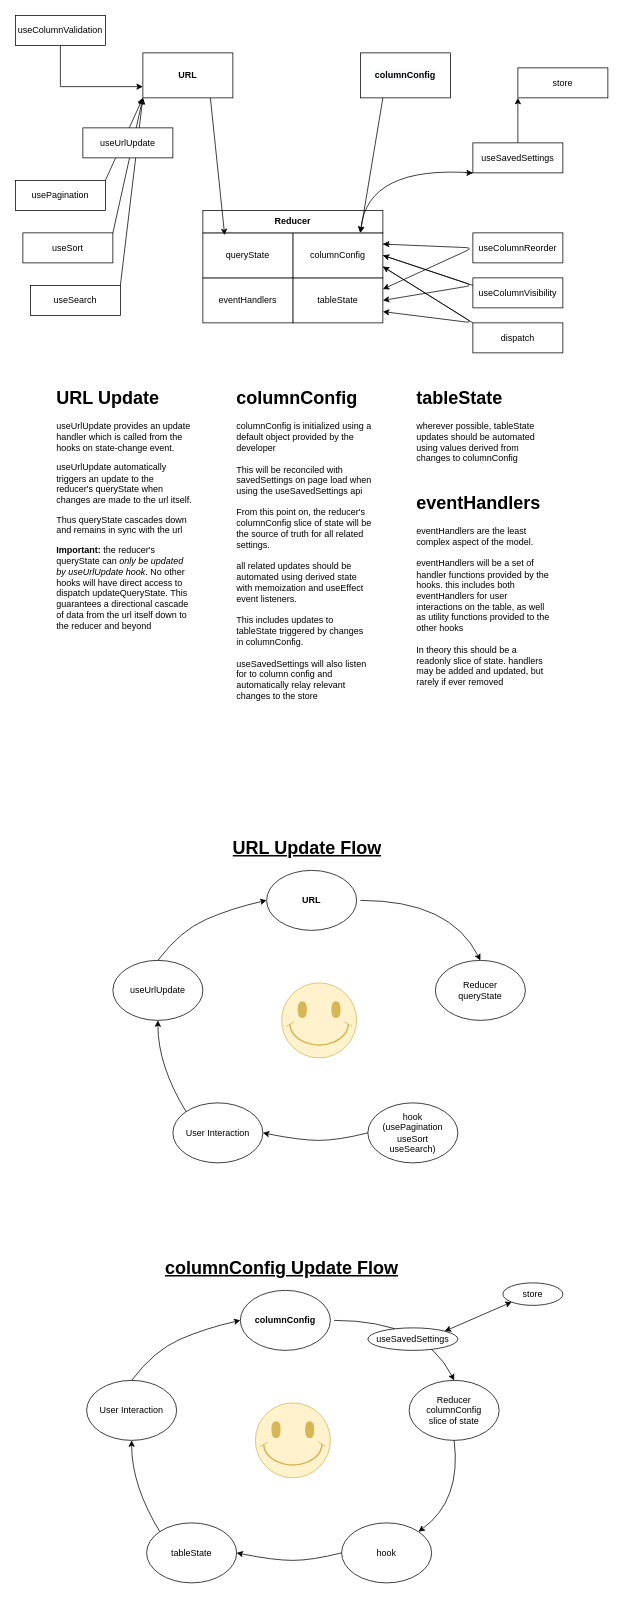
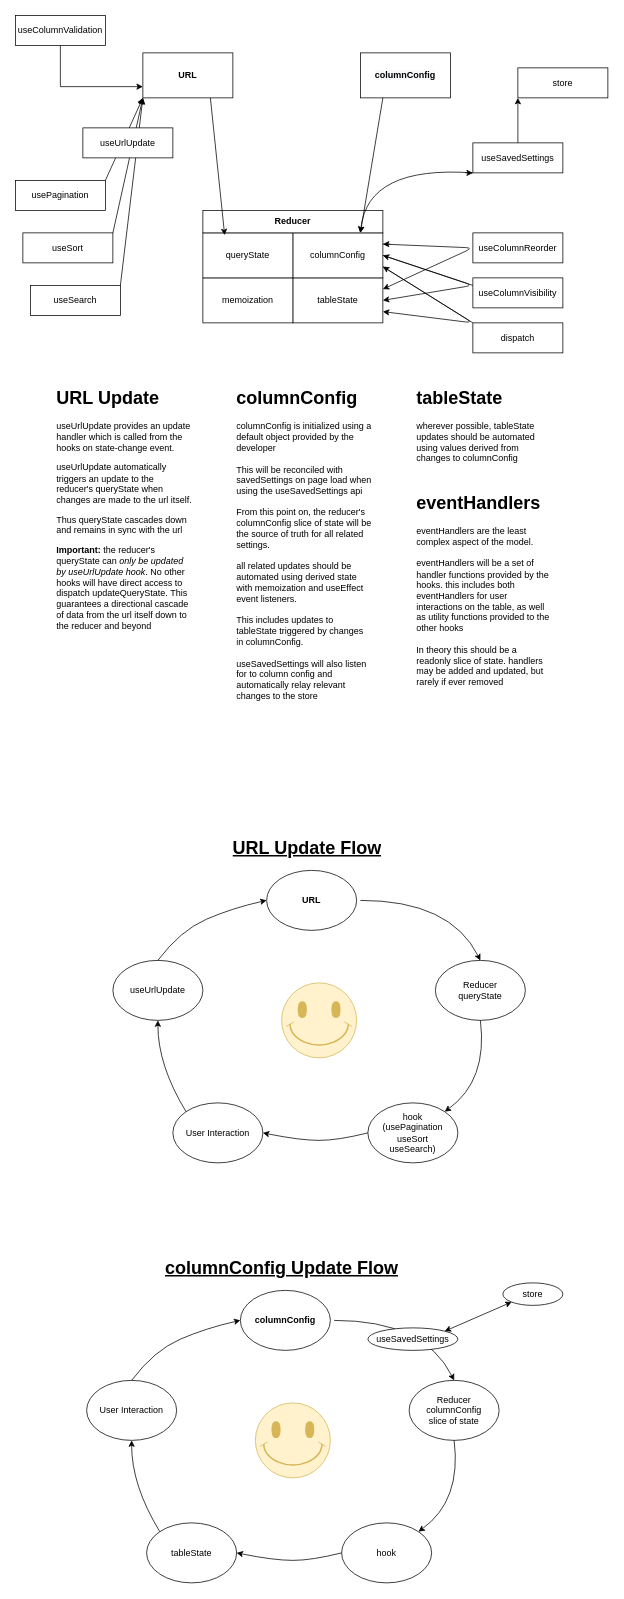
  <mxCell id="0" />
  <mxCell id="1" parent="0" />
  <mxCell id="2" value="tableState" style="rounded=0;whiteSpace=wrap;html=1;" vertex="1" parent="1"><mxGeometry x="390" y="370" width="120" height="60" as="geometry" /></mxCell>
- <mxCell id="3" value="eventHandlers" style="rounded=0;whiteSpace=wrap;html=1;" vertex="1" parent="1"><mxGeometry x="270" y="370" width="120" height="60" as="geometry" /></mxCell>
+ <mxCell id="3" value="memoization" style="rounded=0;whiteSpace=wrap;html=1;" vertex="1" parent="1"><mxGeometry x="270" y="370" width="120" height="60" as="geometry" /></mxCell>
  <mxCell id="4" value="columnConfig" style="rounded=0;whiteSpace=wrap;html=1;" vertex="1" parent="1"><mxGeometry x="390" y="310" width="120" height="60" as="geometry" /></mxCell>
  <mxCell id="5" value="queryState" style="rounded=0;whiteSpace=wrap;html=1;" vertex="1" parent="1"><mxGeometry x="270" y="310" width="120" height="60" as="geometry" /></mxCell>
  <mxCell id="6" value="&lt;b&gt;Reducer&lt;/b&gt;" style="rounded=0;whiteSpace=wrap;html=1;" vertex="1" parent="1"><mxGeometry x="270" y="280" width="240" height="30" as="geometry" /></mxCell>
  <mxCell id="7" value="&lt;b&gt;URL&lt;/b&gt;" style="rounded=0;whiteSpace=wrap;html=1;" vertex="1" parent="1"><mxGeometry x="190" y="70" width="120" height="60" as="geometry" /></mxCell>
  <mxCell id="8" value="&lt;b style=&quot;color: rgb(0 , 0 , 0) ; font-family: &amp;#34;helvetica&amp;#34; ; font-size: 12px ; font-style: normal ; letter-spacing: normal ; text-align: center ; text-indent: 0px ; text-transform: none ; word-spacing: 0px ; background-color: rgb(248 , 249 , 250)&quot;&gt;columnConfig&lt;br&gt;&lt;/b&gt;" style="rounded=0;whiteSpace=wrap;html=1;" vertex="1" parent="1"><mxGeometry x="480" y="70" width="120" height="60" as="geometry" /></mxCell>
  <mxCell id="9" value="usePagination" style="rounded=0;whiteSpace=wrap;html=1;" vertex="1" parent="1"><mxGeometry x="20" y="240" width="120" height="40" as="geometry" /></mxCell>
  <mxCell id="10" value="useSort" style="rounded=0;whiteSpace=wrap;html=1;" vertex="1" parent="1"><mxGeometry x="30" y="310" width="120" height="40" as="geometry" /></mxCell>
  <mxCell id="11" value="useSearch" style="rounded=0;whiteSpace=wrap;html=1;" vertex="1" parent="1"><mxGeometry x="40" y="380" width="120" height="40" as="geometry" /></mxCell>
  <mxCell id="12" value="" style="endArrow=classic;html=1;exitX=0.75;exitY=1;exitDx=0;exitDy=0;entryX=0.121;entryY=1.1;entryDx=0;entryDy=0;entryPerimeter=0;" edge="1" parent="1" source="7" target="6"><mxGeometry width="50" height="50" relative="1" as="geometry"><mxPoint x="390" y="410" as="sourcePoint" /><mxPoint x="440" y="360" as="targetPoint" /></mxGeometry></mxCell>
  <mxCell id="13" value="" style="endArrow=classic;html=1;exitX=1;exitY=0;exitDx=0;exitDy=0;" edge="1" parent="1" source="11"><mxGeometry width="50" height="50" relative="1" as="geometry"><mxPoint x="150" y="390" as="sourcePoint" /><mxPoint x="190" y="130" as="targetPoint" /></mxGeometry></mxCell>
  <mxCell id="14" value="" style="endArrow=classic;html=1;" edge="1" parent="1"><mxGeometry width="50" height="50" relative="1" as="geometry"><mxPoint x="150" y="310" as="sourcePoint" /><mxPoint x="190" y="130" as="targetPoint" /></mxGeometry></mxCell>
  <mxCell id="15" value="" style="endArrow=classic;html=1;entryX=0;entryY=1;entryDx=0;entryDy=0;exitX=1;exitY=0;exitDx=0;exitDy=0;" edge="1" parent="1" source="9" target="7"><mxGeometry width="50" height="50" relative="1" as="geometry"><mxPoint x="150" y="240" as="sourcePoint" /><mxPoint x="200" y="190" as="targetPoint" /></mxGeometry></mxCell>
  <mxCell id="16" style="edgeStyle=orthogonalEdgeStyle;rounded=0;orthogonalLoop=1;jettySize=auto;html=1;exitX=0.5;exitY=0;exitDx=0;exitDy=0;entryX=0;entryY=1;entryDx=0;entryDy=0;" edge="1" parent="1" source="17" target="20"><mxGeometry relative="1" as="geometry" /></mxCell>
  <mxCell id="17" value="useSavedSettings" style="whiteSpace=wrap;html=1;" vertex="1" parent="1"><mxGeometry x="630" y="190" width="120" height="40" as="geometry" /></mxCell>
  <mxCell id="18" value="" style="endArrow=classic;html=1;exitX=0.25;exitY=1;exitDx=0;exitDy=0;entryX=0.75;entryY=0;entryDx=0;entryDy=0;" edge="1" parent="1" source="8" target="4"><mxGeometry width="50" height="50" relative="1" as="geometry"><mxPoint x="390" y="410" as="sourcePoint" /><mxPoint x="440" y="360" as="targetPoint" /></mxGeometry></mxCell>
  <mxCell id="19" value="" style="curved=1;endArrow=classic;html=1;exitX=0;exitY=1;exitDx=0;exitDy=0;" edge="1" parent="1" source="17"><mxGeometry width="50" height="50" relative="1" as="geometry"><mxPoint x="390" y="410" as="sourcePoint" /><mxPoint x="480" y="310" as="targetPoint" /><Array as="points"><mxPoint x="490" y="220" /></Array></mxGeometry></mxCell>
  <mxCell id="20" value="store" style="rounded=0;whiteSpace=wrap;html=1;" vertex="1" parent="1"><mxGeometry x="690" y="90" width="120" height="40" as="geometry" /></mxCell>
  <mxCell id="21" value="dispatch" style="rounded=0;whiteSpace=wrap;html=1;" vertex="1" parent="1"><mxGeometry x="630" y="430" width="120" height="40" as="geometry" /></mxCell>
  <mxCell id="22" value="useColumnVisibility" style="rounded=0;whiteSpace=wrap;html=1;" vertex="1" parent="1"><mxGeometry x="630" y="370" width="120" height="40" as="geometry" /></mxCell>
  <mxCell id="23" value="useColumnReorder" style="rounded=0;whiteSpace=wrap;html=1;" vertex="1" parent="1"><mxGeometry x="630" y="310" width="120" height="40" as="geometry" /></mxCell>
  <mxCell id="24" style="edgeStyle=orthogonalEdgeStyle;rounded=0;orthogonalLoop=1;jettySize=auto;html=1;exitX=0.5;exitY=1;exitDx=0;exitDy=0;entryX=0;entryY=0.75;entryDx=0;entryDy=0;" edge="1" parent="1" source="25" target="7"><mxGeometry relative="1" as="geometry" /></mxCell>
  <mxCell id="25" value="useColumnValidation" style="rounded=0;whiteSpace=wrap;html=1;" vertex="1" parent="1"><mxGeometry x="20" y="20" width="120" height="40" as="geometry" /></mxCell>
  <mxCell id="26" value="" style="endArrow=classic;html=1;" edge="1" parent="1"><mxGeometry width="50" height="50" relative="1" as="geometry"><mxPoint x="620" y="230" as="sourcePoint" /><mxPoint x="630" y="230" as="targetPoint" /></mxGeometry></mxCell>
  <mxCell id="27" value="" style="endArrow=classic;html=1;entryX=1;entryY=0.25;entryDx=0;entryDy=0;exitX=1;exitY=0.25;exitDx=0;exitDy=0;" edge="1" parent="1" source="4" target="2"><mxGeometry width="50" height="50" relative="1" as="geometry"><mxPoint x="390" y="410" as="sourcePoint" /><mxPoint x="440" y="360" as="targetPoint" /><Array as="points"><mxPoint x="630" y="330" /></Array></mxGeometry></mxCell>
  <mxCell id="28" value="" style="endArrow=classic;html=1;exitX=1;exitY=0.5;exitDx=0;exitDy=0;entryX=1;entryY=0.5;entryDx=0;entryDy=0;" edge="1" parent="1" source="4" target="2"><mxGeometry width="50" height="50" relative="1" as="geometry"><mxPoint x="390" y="410" as="sourcePoint" /><mxPoint x="440" y="360" as="targetPoint" /><Array as="points"><mxPoint x="630" y="380" /></Array></mxGeometry></mxCell>
  <mxCell id="29" value="" style="endArrow=classic;html=1;exitX=1;exitY=0.75;exitDx=0;exitDy=0;entryX=1;entryY=0.75;entryDx=0;entryDy=0;" edge="1" parent="1" source="4" target="2"><mxGeometry width="50" height="50" relative="1" as="geometry"><mxPoint x="510" y="360" as="sourcePoint" /><mxPoint x="440" y="360" as="targetPoint" /><Array as="points"><mxPoint x="630" y="430" /></Array></mxGeometry></mxCell>
  <mxCell id="30" value="&lt;h1&gt;URL Update&lt;/h1&gt;&lt;p&gt;useUrlUpdate provides an update handler which is called from the hooks on state-change event.&lt;/p&gt;&lt;p&gt;useUrlUpdate automatically triggers an update to the reducer's queryState when changes are made to the url itself.&lt;/p&gt;&lt;p&gt;Thus queryState cascades down and remains in sync with the url&lt;/p&gt;&lt;p&gt;&lt;b&gt;Important: &lt;/b&gt;the reducer's queryState can &lt;i&gt;only be updated by useUrlUpdate hook&lt;/i&gt;. No other hooks will have direct access to dispatch updateQueryState. This guarantees a directional cascade of data from the url itself down to the reducer and beyond&lt;/p&gt;" style="text;html=1;strokeColor=none;fillColor=none;spacing=5;spacingTop=-20;whiteSpace=wrap;overflow=hidden;rounded=0;" vertex="1" parent="1"><mxGeometry x="70" y="510" width="190" height="340" as="geometry" /></mxCell>
  <mxCell id="31" value="useUrlUpdate" style="rounded=0;whiteSpace=wrap;html=1;" vertex="1" parent="1"><mxGeometry x="110" y="170" width="120" height="40" as="geometry" /></mxCell>
  <mxCell id="32" value="&lt;h1&gt;columnConfig&lt;/h1&gt;&lt;div&gt;columnConfig is initialized using a default object provided by the developer&lt;/div&gt;&lt;div&gt;&lt;br&gt;&lt;/div&gt;&lt;div&gt;This will be reconciled with savedSettings on page load when using the useSavedSettings api&lt;/div&gt;&lt;div&gt;&lt;br&gt;&lt;/div&gt;&lt;div&gt;From this point on, the reducer's columnConfig slice of state will be the source of truth for all related settings.&lt;/div&gt;&lt;div&gt;&lt;br&gt;&lt;/div&gt;&lt;div&gt;all related updates should be automated using derived state with memoization and useEffect event listeners.&lt;/div&gt;&lt;div&gt;&lt;br&gt;&lt;/div&gt;&lt;div&gt;This includes updates to tableState triggered by changes in columnConfig.&lt;/div&gt;&lt;div&gt;&lt;br&gt;&lt;/div&gt;&lt;div&gt;useSavedSettings will also listen for to column config and automatically relay relevant changes to the store&lt;/div&gt;" style="text;html=1;strokeColor=none;fillColor=none;spacing=5;spacingTop=-20;whiteSpace=wrap;overflow=hidden;rounded=0;" vertex="1" parent="1"><mxGeometry x="310" y="510" width="190" height="440" as="geometry" /></mxCell>
  <mxCell id="33" value="&lt;h1&gt;tableState&lt;/h1&gt;&lt;div&gt;wherever possible, tableState updates should be automated using values derived from changes to columnConfig&lt;/div&gt;" style="text;html=1;strokeColor=none;fillColor=none;spacing=5;spacingTop=-20;whiteSpace=wrap;overflow=hidden;rounded=0;" vertex="1" parent="1"><mxGeometry x="550" y="510" width="190" height="120" as="geometry" /></mxCell>
  <mxCell id="34" value="&lt;h1&gt;eventHandlers&lt;/h1&gt;&lt;div&gt;eventHandlers are the least complex aspect of the model.&lt;/div&gt;&lt;div&gt;&lt;br&gt;&lt;/div&gt;&lt;div&gt;eventHandlers will be a set of handler functions provided by the hooks. this includes both eventHandlers for user interactions on the table, as well as utility functions provided to the other hooks&lt;/div&gt;&lt;div&gt;&lt;br&gt;&lt;/div&gt;&lt;div&gt;In theory this should be a readonly slice of state. handlers may be added and updated, but rarely if ever removed&lt;/div&gt;" style="text;html=1;strokeColor=none;fillColor=none;spacing=5;spacingTop=-20;whiteSpace=wrap;overflow=hidden;rounded=0;" vertex="1" parent="1"><mxGeometry x="550" y="650" width="190" height="280" as="geometry" /></mxCell>
  <mxCell id="35" value="" style="endArrow=classic;html=1;entryX=1;entryY=0.25;entryDx=0;entryDy=0;" edge="1" parent="1" target="4"><mxGeometry width="50" height="50" relative="1" as="geometry"><mxPoint x="520" y="325" as="sourcePoint" /><mxPoint x="530" y="310" as="targetPoint" /></mxGeometry></mxCell>
  <mxCell id="36" value="" style="endArrow=classic;html=1;entryX=1;entryY=0.5;entryDx=0;entryDy=0;" edge="1" parent="1" target="4"><mxGeometry width="50" height="50" relative="1" as="geometry"><mxPoint x="630" y="380" as="sourcePoint" /><mxPoint x="500" y="350" as="targetPoint" /></mxGeometry></mxCell>
  <mxCell id="37" value="" style="endArrow=classic;html=1;entryX=1;entryY=0.75;entryDx=0;entryDy=0;" edge="1" parent="1" target="4"><mxGeometry width="50" height="50" relative="1" as="geometry"><mxPoint x="630" y="430" as="sourcePoint" /><mxPoint x="500" y="350" as="targetPoint" /></mxGeometry></mxCell>
  <mxCell id="38" value="&lt;b&gt;URL&lt;/b&gt;" style="ellipse;whiteSpace=wrap;html=1;" vertex="1" parent="1"><mxGeometry x="355" y="1160" width="120" height="80" as="geometry" /></mxCell>
  <mxCell id="39" value="Reducer&lt;br&gt;queryState" style="ellipse;whiteSpace=wrap;html=1;" vertex="1" parent="1"><mxGeometry x="580" y="1280" width="120" height="80" as="geometry" /></mxCell>
  <mxCell id="40" value="hook&lt;br&gt;(usePagination&lt;br&gt;useSort&lt;br&gt;useSearch)" style="ellipse;whiteSpace=wrap;html=1;" vertex="1" parent="1"><mxGeometry x="490" y="1470" width="120" height="80" as="geometry" /></mxCell>
  <mxCell id="41" value="User Interaction" style="ellipse;whiteSpace=wrap;html=1;" vertex="1" parent="1"><mxGeometry x="230" y="1470" width="120" height="80" as="geometry" /></mxCell>
  <mxCell id="42" value="useUrlUpdate" style="ellipse;whiteSpace=wrap;html=1;" vertex="1" parent="1"><mxGeometry x="150" y="1280" width="120" height="80" as="geometry" /></mxCell>
  <mxCell id="43" value="" style="curved=1;endArrow=classic;html=1;entryX=0.5;entryY=0;entryDx=0;entryDy=0;" edge="1" parent="1" target="39"><mxGeometry width="50" height="50" relative="1" as="geometry"><mxPoint x="480" y="1200" as="sourcePoint" /><mxPoint x="500" y="1380" as="targetPoint" /><Array as="points"><mxPoint x="600" y="1200" /></Array></mxGeometry></mxCell>
+ <mxCell id="44" value="" style="curved=1;endArrow=classic;html=1;exitX=0.5;exitY=1;exitDx=0;exitDy=0;entryX=1;entryY=0;entryDx=0;entryDy=0;" edge="1" parent="1" source="39" target="40"><mxGeometry width="50" height="50" relative="1" as="geometry"><mxPoint x="450" y="1480" as="sourcePoint" /><mxPoint x="500" y="1430" as="targetPoint" /><Array as="points"><mxPoint x="650" y="1440" /></Array></mxGeometry></mxCell>
  <mxCell id="45" value="" style="curved=1;endArrow=classic;html=1;entryX=1;entryY=0.5;entryDx=0;entryDy=0;exitX=0;exitY=0.5;exitDx=0;exitDy=0;" edge="1" parent="1" source="40" target="41"><mxGeometry width="50" height="50" relative="1" as="geometry"><mxPoint x="450" y="1480" as="sourcePoint" /><mxPoint x="500" y="1430" as="targetPoint" /><Array as="points"><mxPoint x="450" y="1520" /><mxPoint x="400" y="1520" /></Array></mxGeometry></mxCell>
  <mxCell id="46" value="" style="curved=1;endArrow=classic;html=1;exitX=0;exitY=0;exitDx=0;exitDy=0;" edge="1" parent="1" source="41"><mxGeometry width="50" height="50" relative="1" as="geometry"><mxPoint x="450" y="1480" as="sourcePoint" /><mxPoint x="210" y="1360" as="targetPoint" /><Array as="points"><mxPoint x="210" y="1420" /></Array></mxGeometry></mxCell>
  <mxCell id="47" value="" style="curved=1;endArrow=classic;html=1;entryX=0;entryY=0.5;entryDx=0;entryDy=0;exitX=0.5;exitY=0;exitDx=0;exitDy=0;" edge="1" parent="1" source="42" target="38"><mxGeometry width="50" height="50" relative="1" as="geometry"><mxPoint x="450" y="1480" as="sourcePoint" /><mxPoint x="500" y="1430" as="targetPoint" /><Array as="points"><mxPoint x="240" y="1240" /><mxPoint x="310" y="1210" /></Array></mxGeometry></mxCell>
  <mxCell id="48" value="&lt;h1&gt;&lt;u&gt;URL Update Flow&lt;/u&gt;&lt;/h1&gt;" style="text;html=1;strokeColor=none;fillColor=none;spacing=5;spacingTop=-20;whiteSpace=wrap;overflow=hidden;rounded=0;" vertex="1" parent="1"><mxGeometry x="305" y="1110" width="240" height="50" as="geometry" /></mxCell>
  <mxCell id="49" value="" style="verticalLabelPosition=bottom;verticalAlign=top;html=1;shape=mxgraph.basic.smiley;fillColor=#fff2cc;strokeColor=#d6b656;" vertex="1" parent="1"><mxGeometry x="375" y="1310" width="100" height="100" as="geometry" /></mxCell>
  <mxCell id="50" value="&lt;b&gt;columnConfig&lt;/b&gt;" style="ellipse;whiteSpace=wrap;html=1;" vertex="1" parent="1"><mxGeometry x="320" y="1720" width="120" height="80" as="geometry" /></mxCell>
  <mxCell id="51" value="Reducer&lt;br&gt;columnConfig&lt;br&gt;slice of state" style="ellipse;whiteSpace=wrap;html=1;" vertex="1" parent="1"><mxGeometry x="545" y="1840" width="120" height="80" as="geometry" /></mxCell>
  <mxCell id="52" value="hook" style="ellipse;whiteSpace=wrap;html=1;" vertex="1" parent="1"><mxGeometry x="455" y="2030" width="120" height="80" as="geometry" /></mxCell>
  <mxCell id="53" value="tableState" style="ellipse;whiteSpace=wrap;html=1;" vertex="1" parent="1"><mxGeometry x="195" y="2030" width="120" height="80" as="geometry" /></mxCell>
  <mxCell id="54" value="User Interaction" style="ellipse;whiteSpace=wrap;html=1;" vertex="1" parent="1"><mxGeometry x="115" y="1840" width="120" height="80" as="geometry" /></mxCell>
  <mxCell id="55" value="" style="curved=1;endArrow=classic;html=1;entryX=0.5;entryY=0;entryDx=0;entryDy=0;" edge="1" parent="1" target="51"><mxGeometry width="50" height="50" relative="1" as="geometry"><mxPoint x="445" y="1760" as="sourcePoint" /><mxPoint x="465" y="1940" as="targetPoint" /><Array as="points"><mxPoint x="565" y="1760" /></Array></mxGeometry></mxCell>
  <mxCell id="56" value="" style="curved=1;endArrow=classic;html=1;exitX=0.5;exitY=1;exitDx=0;exitDy=0;entryX=1;entryY=0;entryDx=0;entryDy=0;" edge="1" parent="1" source="51" target="52"><mxGeometry width="50" height="50" relative="1" as="geometry"><mxPoint x="415" y="2040" as="sourcePoint" /><mxPoint x="465" y="1990" as="targetPoint" /><Array as="points"><mxPoint x="615" y="2000" /></Array></mxGeometry></mxCell>
  <mxCell id="57" value="" style="curved=1;endArrow=classic;html=1;entryX=1;entryY=0.5;entryDx=0;entryDy=0;exitX=0;exitY=0.5;exitDx=0;exitDy=0;" edge="1" parent="1" source="52" target="53"><mxGeometry width="50" height="50" relative="1" as="geometry"><mxPoint x="415" y="2040" as="sourcePoint" /><mxPoint x="465" y="1990" as="targetPoint" /><Array as="points"><mxPoint x="415" y="2080" /><mxPoint x="365" y="2080" /></Array></mxGeometry></mxCell>
  <mxCell id="58" value="" style="curved=1;endArrow=classic;html=1;exitX=0;exitY=0;exitDx=0;exitDy=0;" edge="1" parent="1" source="53"><mxGeometry width="50" height="50" relative="1" as="geometry"><mxPoint x="415" y="2040" as="sourcePoint" /><mxPoint x="175" y="1920" as="targetPoint" /><Array as="points"><mxPoint x="175" y="1980" /></Array></mxGeometry></mxCell>
  <mxCell id="59" value="" style="curved=1;endArrow=classic;html=1;entryX=0;entryY=0.5;entryDx=0;entryDy=0;exitX=0.5;exitY=0;exitDx=0;exitDy=0;" edge="1" parent="1" source="54" target="50"><mxGeometry width="50" height="50" relative="1" as="geometry"><mxPoint x="415" y="2040" as="sourcePoint" /><mxPoint x="465" y="1990" as="targetPoint" /><Array as="points"><mxPoint x="205" y="1800" /><mxPoint x="275" y="1770" /></Array></mxGeometry></mxCell>
  <mxCell id="60" value="&lt;h1&gt;&lt;u&gt;columnConfig Update Flow&lt;/u&gt;&lt;/h1&gt;" style="text;html=1;strokeColor=none;fillColor=none;spacing=5;spacingTop=-20;whiteSpace=wrap;overflow=hidden;rounded=0;" vertex="1" parent="1"><mxGeometry x="215" y="1670" width="360" height="50" as="geometry" /></mxCell>
  <mxCell id="61" value="" style="verticalLabelPosition=bottom;verticalAlign=top;html=1;shape=mxgraph.basic.smiley;fillColor=#fff2cc;strokeColor=#d6b656;" vertex="1" parent="1"><mxGeometry x="340" y="1870" width="100" height="100" as="geometry" /></mxCell>
  <mxCell id="62" value="useSavedSettings" style="ellipse;whiteSpace=wrap;html=1;" vertex="1" parent="1"><mxGeometry x="490" y="1770" width="120" height="30" as="geometry" /></mxCell>
  <mxCell id="63" value="store" style="ellipse;whiteSpace=wrap;html=1;" vertex="1" parent="1"><mxGeometry x="670" y="1710" width="80" height="30" as="geometry" /></mxCell>
  <mxCell id="64" value="" style="endArrow=classic;startArrow=classic;html=1;entryX=0;entryY=1;entryDx=0;entryDy=0;exitX=1;exitY=0;exitDx=0;exitDy=0;" edge="1" parent="1" source="62" target="63"><mxGeometry width="50" height="50" relative="1" as="geometry"><mxPoint x="450" y="1860" as="sourcePoint" /><mxPoint x="500" y="1810" as="targetPoint" /></mxGeometry></mxCell>
